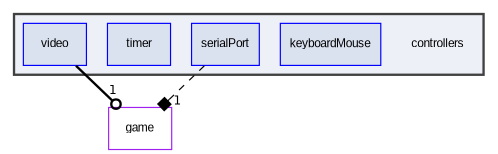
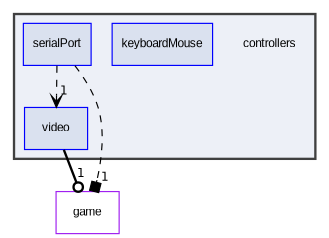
  digraph {
    compound=true
    fontname="Liberation Sans"
    node [color=blue fontname="Liberation Sans" fontsize=10 shape=box fillcolor="#dae1ef" style="filled,"]
    edge [fontname="Liberation Sans" fontsize=10 headlabel=1 labeldistance=1.5 labelfontname=Helvetica labelfontsize=10 style=dashed]
    n1 [label=controllers shape=plaintext fillcolor="" style=""]
    n2 [label=keyboardMouse]
    n3 [label=serialPort]
-   n4 [label=timer]
    n5 [label=video]
    n6 [color=purple fillcolor="#edf0f7" label=game style=""]
    subgraph cluster_1 {
      bgcolor="#edf0f7"
      fontsize=10
      pencolor=grey25
      style="filled,bold,"
      n1
      n2
      n3
-     n4
      n5
    }
+   n3 -> n5 [arrowhead=vee]
    n3 -> n6 [arrowhead=box]
    n5 -> n6 [arrowhead=odot style=bold]
  }
